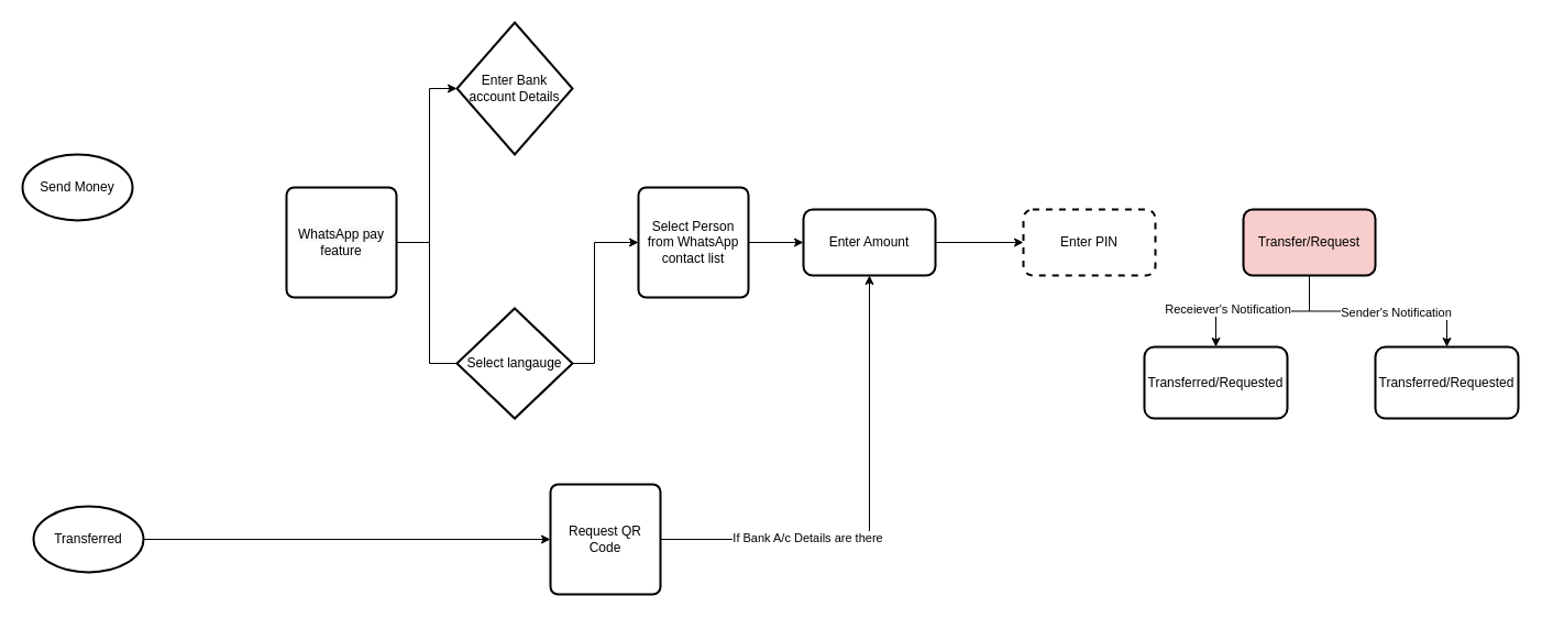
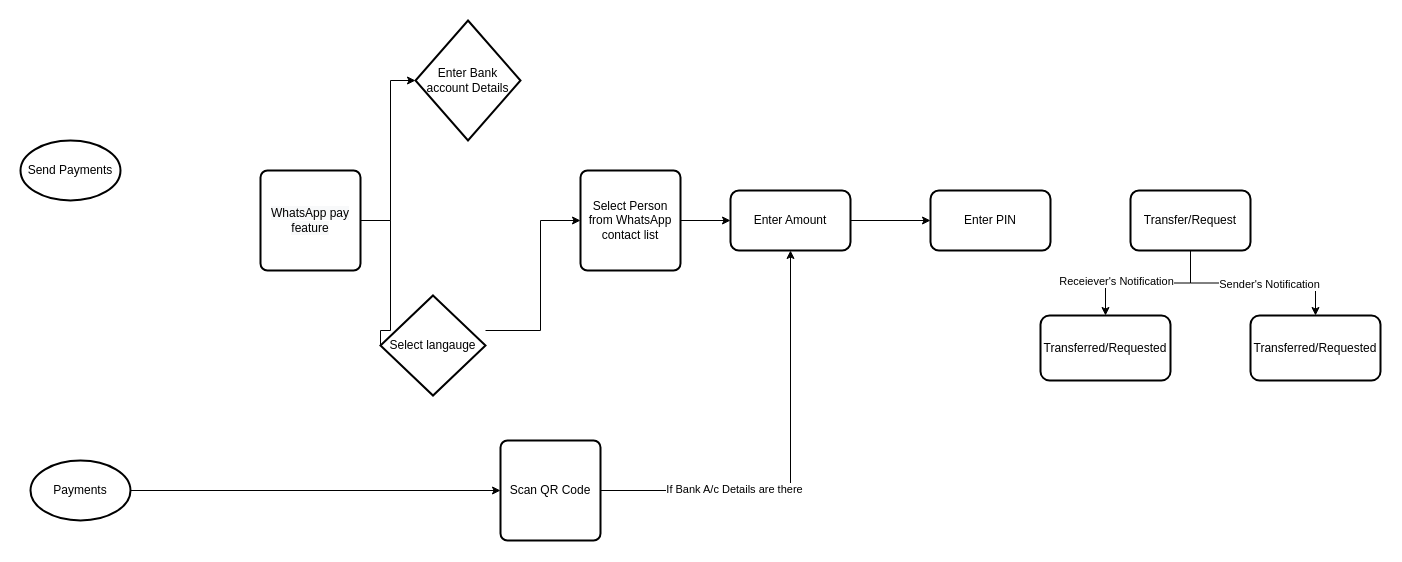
  <mxCell id="0" />
  <mxCell id="1" parent="0" />
  <mxCell id="2" value="" style="edgeStyle=orthogonalEdgeStyle;rounded=0;orthogonalLoop=1;jettySize=auto;html=1;" edge="1" parent="1" target="5"><mxGeometry relative="1" as="geometry"><mxPoint x="360" y="220" as="sourcePoint" /><Array as="points"><mxPoint x="390" y="220" /><mxPoint x="390" y="80" /></Array></mxGeometry></mxCell>
  <mxCell id="3" value="" style="edgeStyle=orthogonalEdgeStyle;rounded=0;orthogonalLoop=1;jettySize=auto;html=1;" edge="1" parent="1" source="4" target="7"><mxGeometry relative="1" as="geometry" /></mxCell>
  <mxCell id="4" value="Select Person from WhatsApp contact list" style="rounded=1;whiteSpace=wrap;html=1;absoluteArcSize=1;arcSize=14;strokeWidth=2;" vertex="1" parent="1"><mxGeometry x="580" y="170" width="100" height="100" as="geometry" /></mxCell>
  <mxCell id="5" value="Enter Bank account Details" style="rhombus;whiteSpace=wrap;html=1;strokeWidth=2;" vertex="1" parent="1"><mxGeometry x="415" y="20" width="105" height="120" as="geometry" /></mxCell>
  <mxCell id="6" value="" style="edgeStyle=orthogonalEdgeStyle;rounded=0;orthogonalLoop=1;jettySize=auto;html=1;" edge="1" parent="1" source="7" target="8"><mxGeometry relative="1" as="geometry" /></mxCell>
  <mxCell id="7" value="Enter Amount" style="whiteSpace=wrap;html=1;rounded=1;arcSize=14;strokeWidth=2;" vertex="1" parent="1"><mxGeometry x="730" y="190" width="120" height="60" as="geometry" /></mxCell>
- <mxCell id="8" value="Enter PIN" style="whiteSpace=wrap;html=1;rounded=1;arcSize=14;strokeWidth=2;dashed=1;" vertex="1" parent="1"><mxGeometry x="930" y="190" width="120" height="60" as="geometry" /></mxCell>
+ <mxCell id="8" value="Enter PIN" style="whiteSpace=wrap;html=1;rounded=1;arcSize=14;strokeWidth=2;" vertex="1" parent="1"><mxGeometry x="930" y="190" width="120" height="60" as="geometry" /></mxCell>
  <mxCell id="9" value="" style="edgeStyle=orthogonalEdgeStyle;rounded=0;orthogonalLoop=1;jettySize=auto;html=1;" edge="1" parent="1" source="13" target="14"><mxGeometry relative="1" as="geometry" /></mxCell>
  <mxCell id="10" value="Receiever's Notification" style="edgeLabel;html=1;align=center;verticalAlign=middle;resizable=0;points=[];" vertex="1" connectable="0" parent="9"><mxGeometry x="0.433" y="-2" relative="1" as="geometry"><mxPoint as="offset" /></mxGeometry></mxCell>
  <mxCell id="11" value="" style="edgeStyle=orthogonalEdgeStyle;rounded=0;orthogonalLoop=1;jettySize=auto;html=1;" edge="1" parent="1" source="13" target="15"><mxGeometry relative="1" as="geometry" /></mxCell>
  <mxCell id="12" value="Sender's Notification" style="edgeLabel;html=1;align=center;verticalAlign=middle;resizable=0;points=[];" vertex="1" connectable="0" parent="11"><mxGeometry x="0.173" y="-1" relative="1" as="geometry"><mxPoint as="offset" /></mxGeometry></mxCell>
- <mxCell id="13" value="Transfer/Request" style="whiteSpace=wrap;html=1;rounded=1;arcSize=14;strokeWidth=2;fillColor=#f8cecc;" vertex="1" parent="1"><mxGeometry x="1130" y="190" width="120" height="60" as="geometry" /></mxCell>
+ <mxCell id="13" value="Transfer/Request" style="whiteSpace=wrap;html=1;rounded=1;arcSize=14;strokeWidth=2;" vertex="1" parent="1"><mxGeometry x="1130" y="190" width="120" height="60" as="geometry" /></mxCell>
  <mxCell id="14" value="Transferred/Requested" style="whiteSpace=wrap;html=1;rounded=1;arcSize=14;strokeWidth=2;" vertex="1" parent="1"><mxGeometry x="1040" y="315" width="130" height="65" as="geometry" /></mxCell>
  <mxCell id="15" value="&lt;span&gt;Transferred/Requested&lt;/span&gt;" style="whiteSpace=wrap;html=1;rounded=1;arcSize=14;strokeWidth=2;" vertex="1" parent="1"><mxGeometry x="1250" y="315" width="130" height="65" as="geometry" /></mxCell>
  <mxCell id="16" style="edgeStyle=orthogonalEdgeStyle;rounded=0;orthogonalLoop=1;jettySize=auto;html=1;exitX=1;exitY=0.5;exitDx=0;exitDy=0;entryX=0;entryY=0.5;entryDx=0;entryDy=0;entryPerimeter=0;endArrow=none;" edge="1" parent="1" source="17" target="20"><mxGeometry relative="1" as="geometry"><Array as="points"><mxPoint x="390" y="220" /><mxPoint x="390" y="330" /></Array></mxGeometry></mxCell>
  <mxCell id="17" value="&#10;&#10;&lt;span style=&quot;color: rgb(0, 0, 0); font-family: helvetica; font-size: 12px; font-style: normal; font-weight: 400; letter-spacing: normal; text-align: center; text-indent: 0px; text-transform: none; word-spacing: 0px; background-color: rgb(248, 249, 250); display: inline; float: none;&quot;&gt;WhatsApp pay feature&lt;/span&gt;&#10;&#10;" style="rounded=1;whiteSpace=wrap;html=1;absoluteArcSize=1;arcSize=14;strokeWidth=2;" vertex="1" parent="1"><mxGeometry x="260" y="170" width="100" height="100" as="geometry" /></mxCell>
- <mxCell id="18" value="Send Money" style="strokeWidth=2;html=1;shape=mxgraph.flowchart.start_1;whiteSpace=wrap;" vertex="1" parent="1"><mxGeometry x="20" y="140" width="100" height="60" as="geometry" /></mxCell>
+ <mxCell id="18" value="Send Payments" style="strokeWidth=2;html=1;shape=mxgraph.flowchart.start_1;whiteSpace=wrap;" vertex="1" parent="1"><mxGeometry x="20" y="140" width="100" height="60" as="geometry" /></mxCell>
  <mxCell id="19" style="edgeStyle=orthogonalEdgeStyle;rounded=0;orthogonalLoop=1;jettySize=auto;html=1;entryX=0;entryY=0.5;entryDx=0;entryDy=0;" edge="1" parent="1" source="20" target="4"><mxGeometry relative="1" as="geometry"><Array as="points"><mxPoint x="540" y="330" /><mxPoint x="540" y="220" /></Array></mxGeometry></mxCell>
- <mxCell id="20" value="Select langauge" style="strokeWidth=2;html=1;shape=mxgraph.flowchart.decision;whiteSpace=wrap;" vertex="1" parent="1"><mxGeometry x="415" y="280" width="105" height="100" as="geometry" /></mxCell>
+ <mxCell id="20" value="Select langauge" style="strokeWidth=2;html=1;shape=mxgraph.flowchart.decision;whiteSpace=wrap;" vertex="1" parent="1"><mxGeometry x="380" y="295" width="105" height="100" as="geometry" /></mxCell>
  <mxCell id="21" style="edgeStyle=orthogonalEdgeStyle;rounded=0;orthogonalLoop=1;jettySize=auto;html=1;entryX=0.5;entryY=1;entryDx=0;entryDy=0;" edge="1" parent="1" source="23" target="7"><mxGeometry relative="1" as="geometry" /></mxCell>
  <mxCell id="22" value="If Bank A/c Details are there" style="edgeLabel;html=1;align=center;verticalAlign=middle;resizable=0;points=[];" vertex="1" connectable="0" parent="21"><mxGeometry x="-0.382" y="2" relative="1" as="geometry"><mxPoint as="offset" /></mxGeometry></mxCell>
- <mxCell id="23" value="Request QR Code" style="rounded=1;whiteSpace=wrap;html=1;absoluteArcSize=1;arcSize=14;strokeWidth=2;" vertex="1" parent="1"><mxGeometry x="500" y="440" width="100" height="100" as="geometry" /></mxCell>
+ <mxCell id="23" value="Scan QR Code" style="rounded=1;whiteSpace=wrap;html=1;absoluteArcSize=1;arcSize=14;strokeWidth=2;" vertex="1" parent="1"><mxGeometry x="500" y="440" width="100" height="100" as="geometry" /></mxCell>
  <mxCell id="24" style="edgeStyle=orthogonalEdgeStyle;rounded=0;orthogonalLoop=1;jettySize=auto;html=1;" edge="1" parent="1" source="25" target="23"><mxGeometry relative="1" as="geometry" /></mxCell>
- <mxCell id="25" value="Transferred" style="strokeWidth=2;html=1;shape=mxgraph.flowchart.start_1;whiteSpace=wrap;" vertex="1" parent="1"><mxGeometry x="30" y="460" width="100" height="60" as="geometry" /></mxCell>
+ <mxCell id="25" value="Payments" style="strokeWidth=2;html=1;shape=mxgraph.flowchart.start_1;whiteSpace=wrap;" vertex="1" parent="1"><mxGeometry x="30" y="460" width="100" height="60" as="geometry" /></mxCell>
